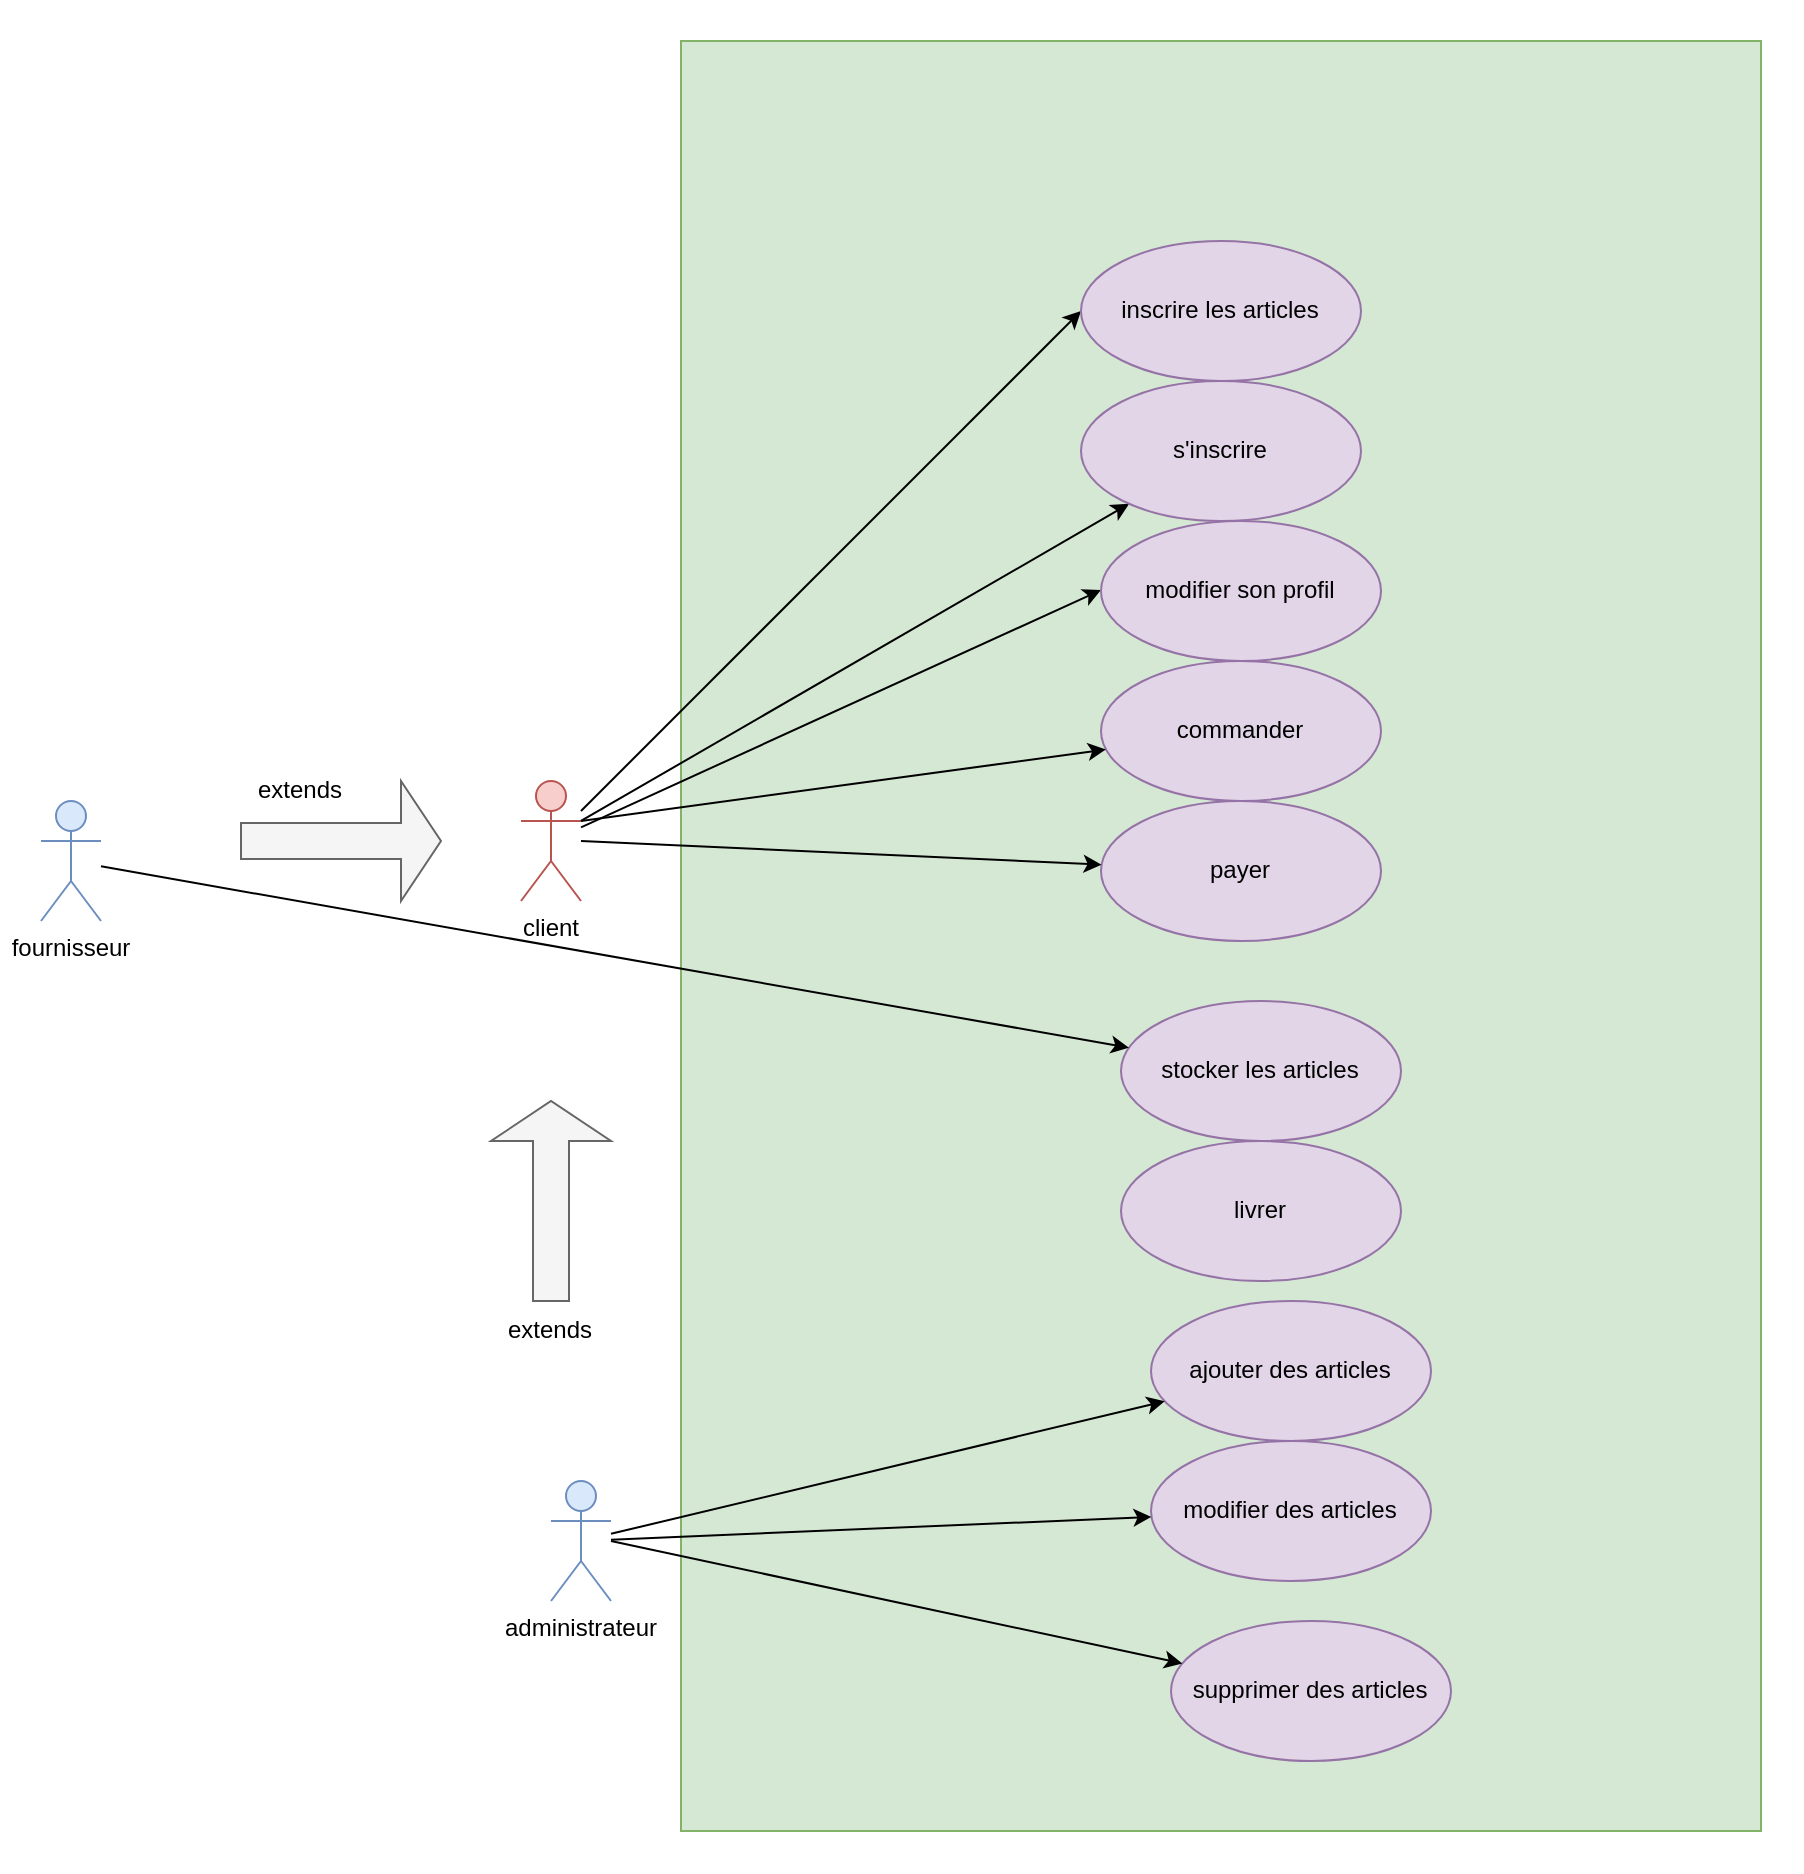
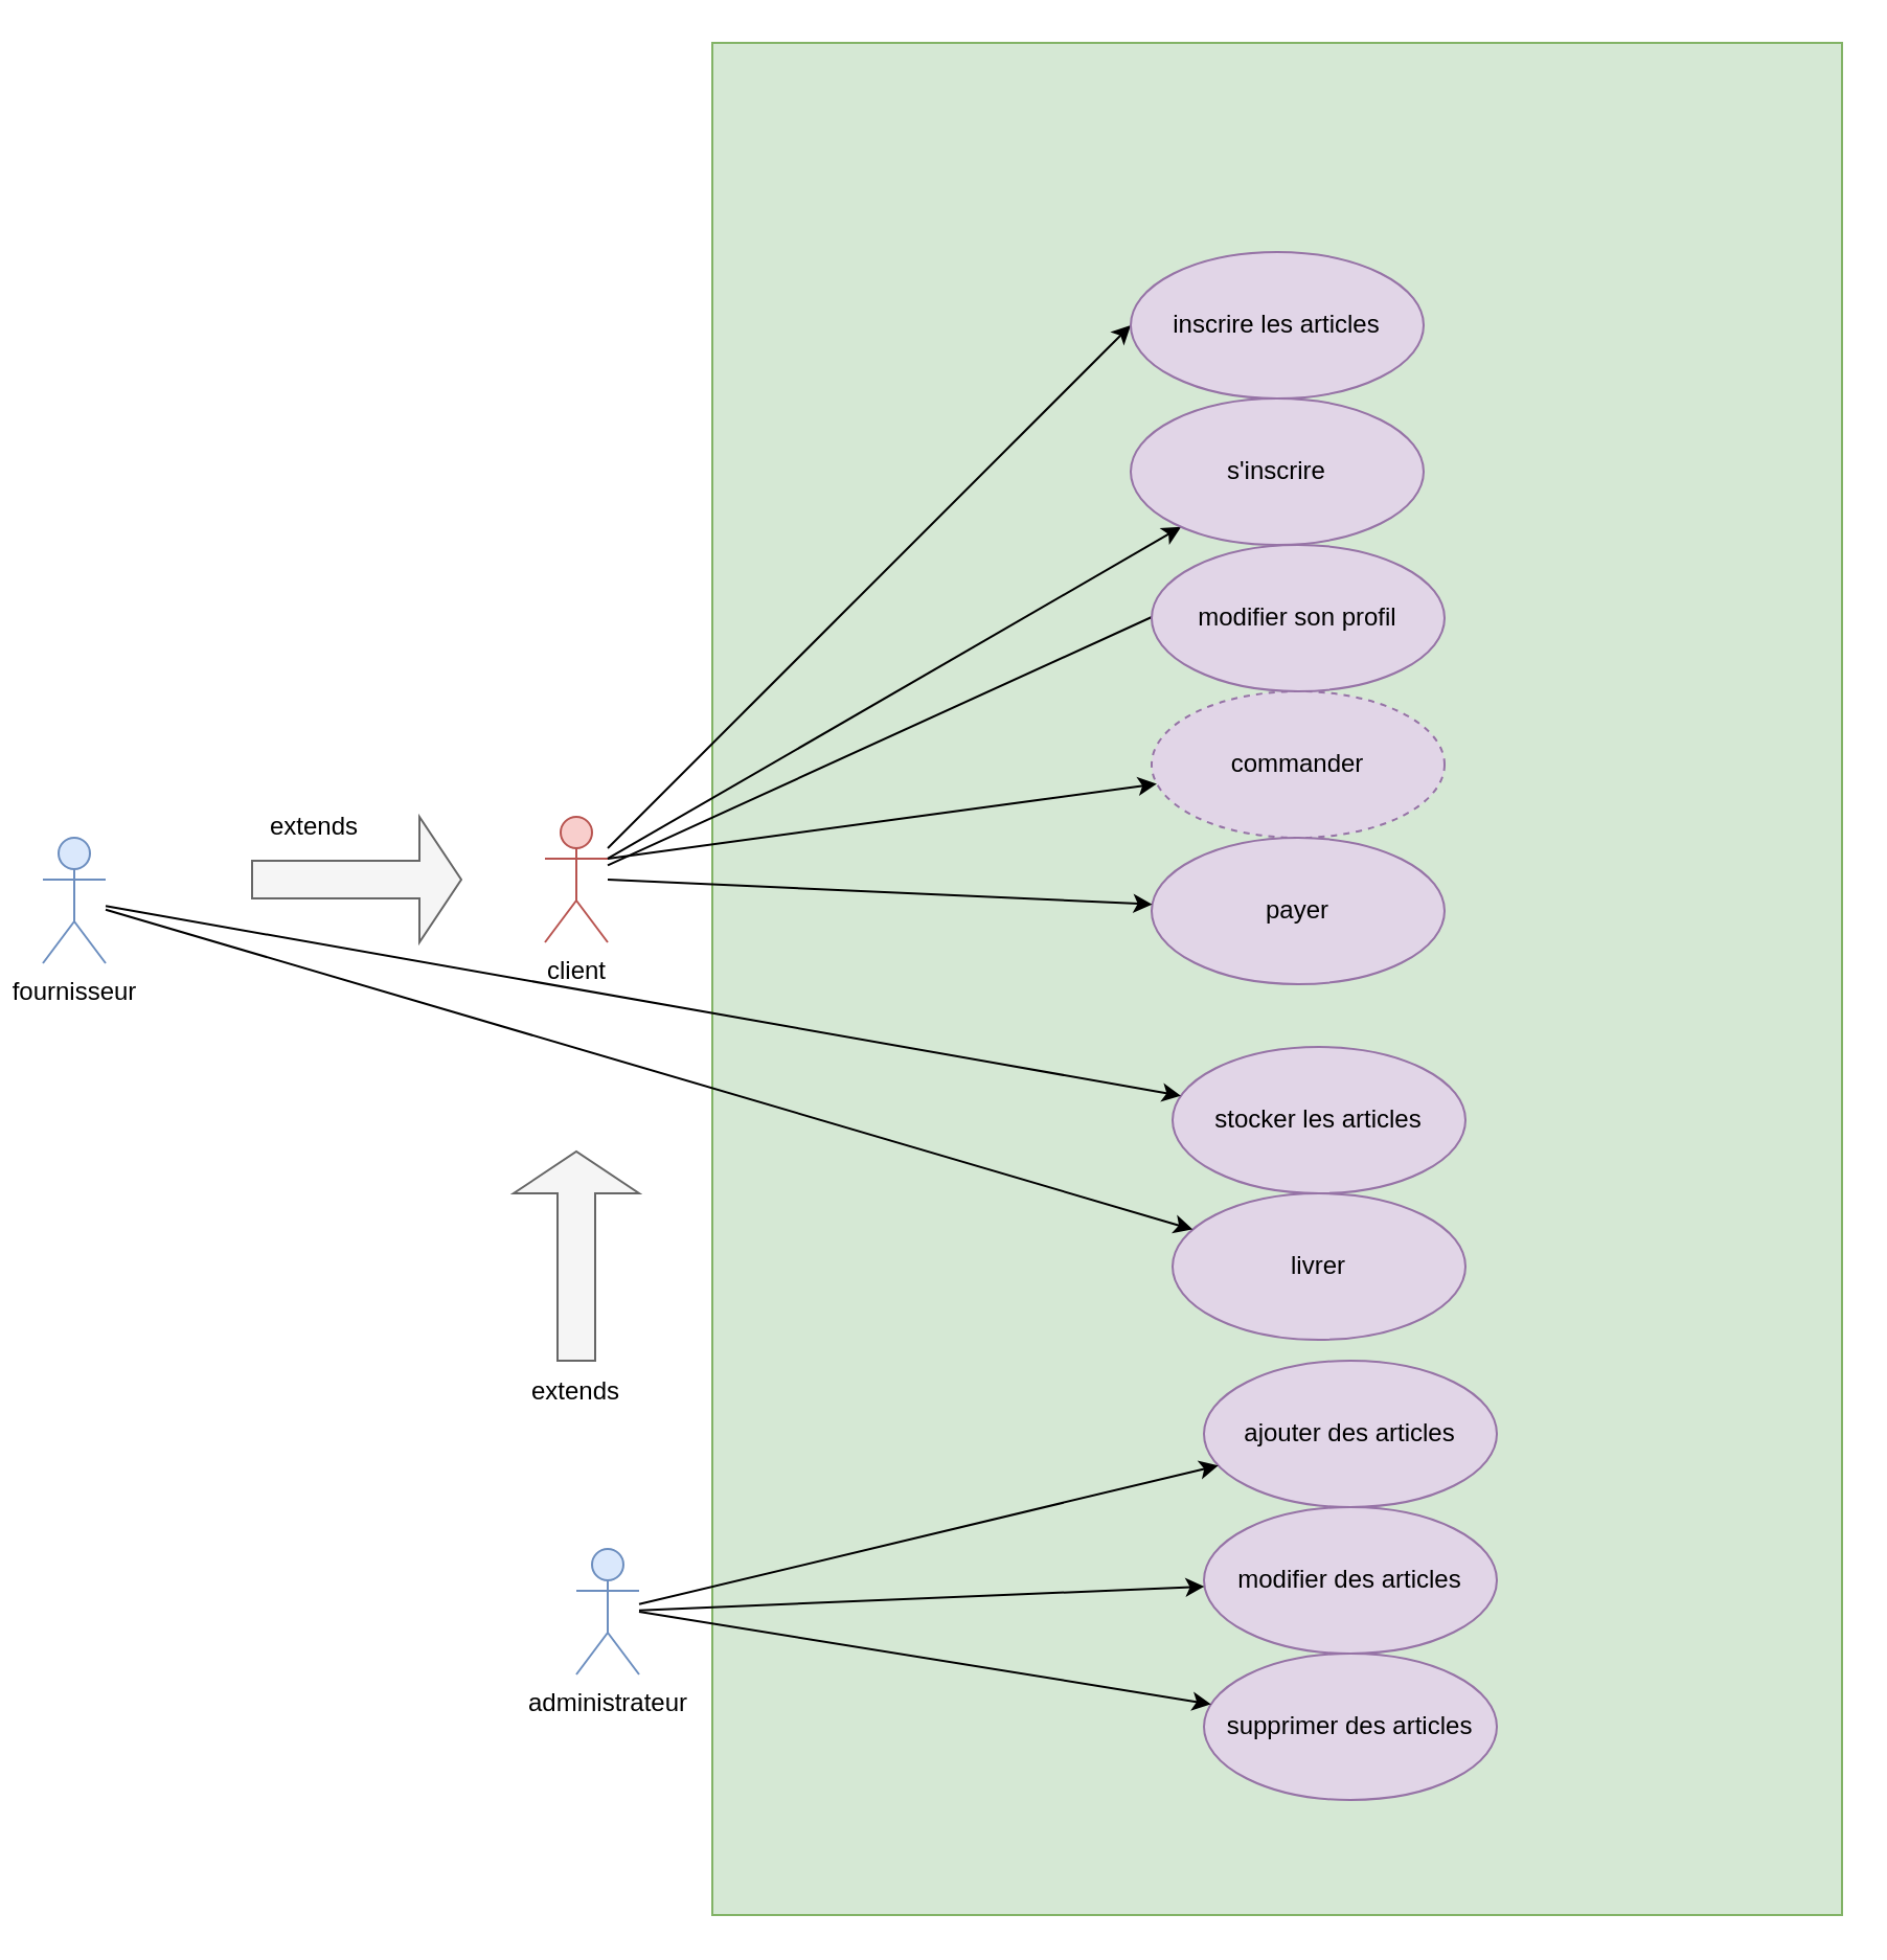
  <mxCell id="0" />
  <mxCell id="1" parent="0" />
  <mxCell id="2" value="" style="rounded=0;whiteSpace=wrap;html=1;fillColor=#d5e8d4;strokeColor=#82b366;" vertex="1" parent="1"><mxGeometry x="340" width="540" height="895" as="geometry" y="20" /></mxCell>
  <mxCell id="3" value="client" style="shape=umlActor;verticalLabelPosition=bottom;verticalAlign=top;html=1;outlineConnect=0;fillColor=#f8cecc;strokeColor=#b85450;" vertex="1" parent="1"><mxGeometry x="260" y="390" width="30" height="60" as="geometry" /></mxCell>
  <mxCell id="4" value="" style="endArrow=classic;html=1;rounded=0;entryX=0;entryY=0.5;entryDx=0;entryDy=0;" edge="1" parent="1" source="3" target="11"><mxGeometry width="50" height="50" relative="1" as="geometry"><mxPoint x="580" y="470" as="sourcePoint" /><mxPoint x="536.161" y="257.31" as="targetPoint" /></mxGeometry></mxCell>
  <mxCell id="5" value="" style="endArrow=classic;html=1;rounded=0;exitX=1;exitY=0.333;exitDx=0;exitDy=0;exitPerimeter=0;" edge="1" parent="1" source="3" target="10"><mxGeometry width="50" height="50" relative="1" as="geometry"><mxPoint x="580" y="470" as="sourcePoint" /><mxPoint x="532.53" y="361.494" as="targetPoint" /></mxGeometry></mxCell>
- <mxCell id="6" value="" style="endArrow=classic;html=1;rounded=0;entryX=0;entryY=0.493;entryDx=0;entryDy=0;entryPerimeter=0;" edge="1" parent="1" source="3" target="9"><mxGeometry width="50" height="50" relative="1" as="geometry"><mxPoint x="580" y="470" as="sourcePoint" /><mxPoint x="540.567" y="444.514" as="targetPoint" /></mxGeometry></mxCell>
+ <mxCell id="6" value="" style="endArrow=none;html=1;rounded=0;entryX=0;entryY=0.493;entryDx=0;entryDy=0;entryPerimeter=0;" edge="1" parent="1" source="3" target="9"><mxGeometry width="50" height="50" relative="1" as="geometry"><mxPoint x="580" y="470" as="sourcePoint" /><mxPoint x="540.567" y="444.514" as="targetPoint" /></mxGeometry></mxCell>
  <mxCell id="7" value="administrateur" style="shape=umlActor;verticalLabelPosition=bottom;verticalAlign=top;html=1;outlineConnect=0;fillColor=#dae8fc;strokeColor=#6c8ebf;" vertex="1" parent="1"><mxGeometry x="275" y="740" width="30" height="60" as="geometry" /></mxCell>
- <mxCell id="8" value="commander" style="ellipse;whiteSpace=wrap;html=1;fillColor=#e1d5e7;strokeColor=#9673a6;" vertex="1" parent="1"><mxGeometry x="550" y="330" width="140" height="70" as="geometry" /></mxCell>
+ <mxCell id="8" value="commander" style="ellipse;whiteSpace=wrap;html=1;fillColor=#e1d5e7;strokeColor=#9673a6;dashed=1;" vertex="1" parent="1"><mxGeometry x="550" y="330" width="140" height="70" as="geometry" /></mxCell>
  <mxCell id="9" value="modifier son profil" style="ellipse;whiteSpace=wrap;html=1;fillColor=#e1d5e7;strokeColor=#9673a6;" vertex="1" parent="1"><mxGeometry x="550" y="260" width="140" height="70" as="geometry" /></mxCell>
  <mxCell id="10" value="s'inscrire" style="ellipse;whiteSpace=wrap;html=1;fillColor=#e1d5e7;strokeColor=#9673a6;" vertex="1" parent="1"><mxGeometry x="540" y="190" width="140" height="70" as="geometry" /></mxCell>
  <mxCell id="11" value="inscrire les articles" style="ellipse;whiteSpace=wrap;html=1;fillColor=#e1d5e7;strokeColor=#9673a6;" vertex="1" parent="1"><mxGeometry x="540" y="120" width="140" height="70" as="geometry" /></mxCell>
  <mxCell id="12" value="ajouter des articles" style="ellipse;whiteSpace=wrap;html=1;fillColor=#e1d5e7;strokeColor=#9673a6;" vertex="1" parent="1"><mxGeometry x="575" y="650" width="140" height="70" as="geometry" /></mxCell>
  <mxCell id="13" value="" style="endArrow=classic;html=1;rounded=0;" edge="1" parent="1" source="7" target="12"><mxGeometry width="50" height="50" relative="1" as="geometry"><mxPoint x="595" y="580" as="sourcePoint" /><mxPoint x="645" y="530" as="targetPoint" /></mxGeometry></mxCell>
  <mxCell id="14" value="" style="shape=singleArrow;direction=north;whiteSpace=wrap;html=1;fillColor=#f5f5f5;strokeColor=#666666;fontColor=#333333;" vertex="1" parent="1"><mxGeometry x="245" y="550" width="60" height="100" as="geometry" /></mxCell>
  <mxCell id="15" value="modifier des articles" style="ellipse;whiteSpace=wrap;html=1;fillColor=#e1d5e7;strokeColor=#9673a6;" vertex="1" parent="1"><mxGeometry x="575" y="720" width="140" height="70" as="geometry" /></mxCell>
  <mxCell id="16" value="" style="endArrow=classic;html=1;rounded=0;" edge="1" parent="1" source="7" target="15"><mxGeometry width="50" height="50" relative="1" as="geometry"><mxPoint x="595" y="580" as="sourcePoint" /><mxPoint x="645" y="530" as="targetPoint" /></mxGeometry></mxCell>
- <mxCell id="17" value="supprimer des articles" style="ellipse;whiteSpace=wrap;html=1;fillColor=#e1d5e7;strokeColor=#9673a6;" vertex="1" parent="1"><mxGeometry x="585" y="810" width="140" height="70" as="geometry" /></mxCell>
+ <mxCell id="17" value="supprimer des articles" style="ellipse;whiteSpace=wrap;html=1;fillColor=#e1d5e7;strokeColor=#9673a6;" vertex="1" parent="1"><mxGeometry x="575" y="790" width="140" height="70" as="geometry" /></mxCell>
  <mxCell id="18" value="" style="endArrow=classic;html=1;rounded=0;" edge="1" parent="1" target="17"><mxGeometry width="50" height="50" relative="1" as="geometry"><mxPoint x="305" y="770" as="sourcePoint" /><mxPoint x="645" y="530" as="targetPoint" /></mxGeometry></mxCell>
  <mxCell id="19" value="payer" style="ellipse;whiteSpace=wrap;html=1;fillColor=#e1d5e7;strokeColor=#9673a6;" vertex="1" parent="1"><mxGeometry x="550" y="400" width="140" height="70" as="geometry" /></mxCell>
  <mxCell id="20" value="" style="endArrow=classic;html=1;rounded=0;" edge="1" parent="1" target="19"><mxGeometry width="50" height="50" relative="1" as="geometry"><mxPoint x="290" y="420" as="sourcePoint" /><mxPoint x="630" y="480" as="targetPoint" /></mxGeometry></mxCell>
  <mxCell id="21" value="" style="endArrow=classic;html=1;rounded=0;" edge="1" parent="1" target="8"><mxGeometry width="50" height="50" relative="1" as="geometry"><mxPoint x="290" y="410" as="sourcePoint" /><mxPoint x="630" y="480" as="targetPoint" /></mxGeometry></mxCell>
  <mxCell id="22" value="fournisseur" style="shape=umlActor;verticalLabelPosition=bottom;verticalAlign=top;html=1;outlineConnect=0;fillColor=#dae8fc;strokeColor=#6c8ebf;" vertex="1" parent="1"><mxGeometry x="20" y="400" width="30" height="60" as="geometry" /></mxCell>
  <mxCell id="23" value="" style="shape=singleArrow;direction=east;whiteSpace=wrap;html=1;fillColor=#f5f5f5;fontColor=#333333;strokeColor=#666666;" vertex="1" parent="1"><mxGeometry x="120" y="390" width="100" height="60" as="geometry" /></mxCell>
  <mxCell id="24" value="stocker les articles" style="ellipse;whiteSpace=wrap;html=1;fillColor=#e1d5e7;strokeColor=#9673a6;" vertex="1" parent="1"><mxGeometry x="560" y="500" width="140" height="70" as="geometry" /></mxCell>
  <mxCell id="25" value="" style="endArrow=classic;html=1;rounded=0;" edge="1" parent="1" source="22" target="24"><mxGeometry width="50" height="50" relative="1" as="geometry"><mxPoint x="580" y="500" as="sourcePoint" /><mxPoint x="630" y="450" as="targetPoint" /></mxGeometry></mxCell>
  <mxCell id="26" value="livrer" style="ellipse;whiteSpace=wrap;html=1;fillColor=#e1d5e7;strokeColor=#9673a6;" vertex="1" parent="1"><mxGeometry x="560" y="570" width="140" height="70" as="geometry" /></mxCell>
+ <mxCell id="27" value="" style="endArrow=classic;html=1;rounded=0;" edge="1" parent="1" source="22" target="26"><mxGeometry width="50" height="50" relative="1" as="geometry"><mxPoint x="550" y="500" as="sourcePoint" /><mxPoint x="600" y="450" as="targetPoint" /></mxGeometry></mxCell>
  <mxCell id="28" value="extends" style="text;html=1;strokeColor=none;fillColor=none;align=center;verticalAlign=middle;whiteSpace=wrap;rounded=0;" vertex="1" parent="1"><mxGeometry x="245" y="650" width="60" height="30" as="geometry" /></mxCell>
  <mxCell id="29" value="extends" style="text;html=1;strokeColor=none;fillColor=none;align=center;verticalAlign=middle;whiteSpace=wrap;rounded=0;" vertex="1" parent="1"><mxGeometry x="120" y="380" width="60" height="30" as="geometry" /></mxCell>
